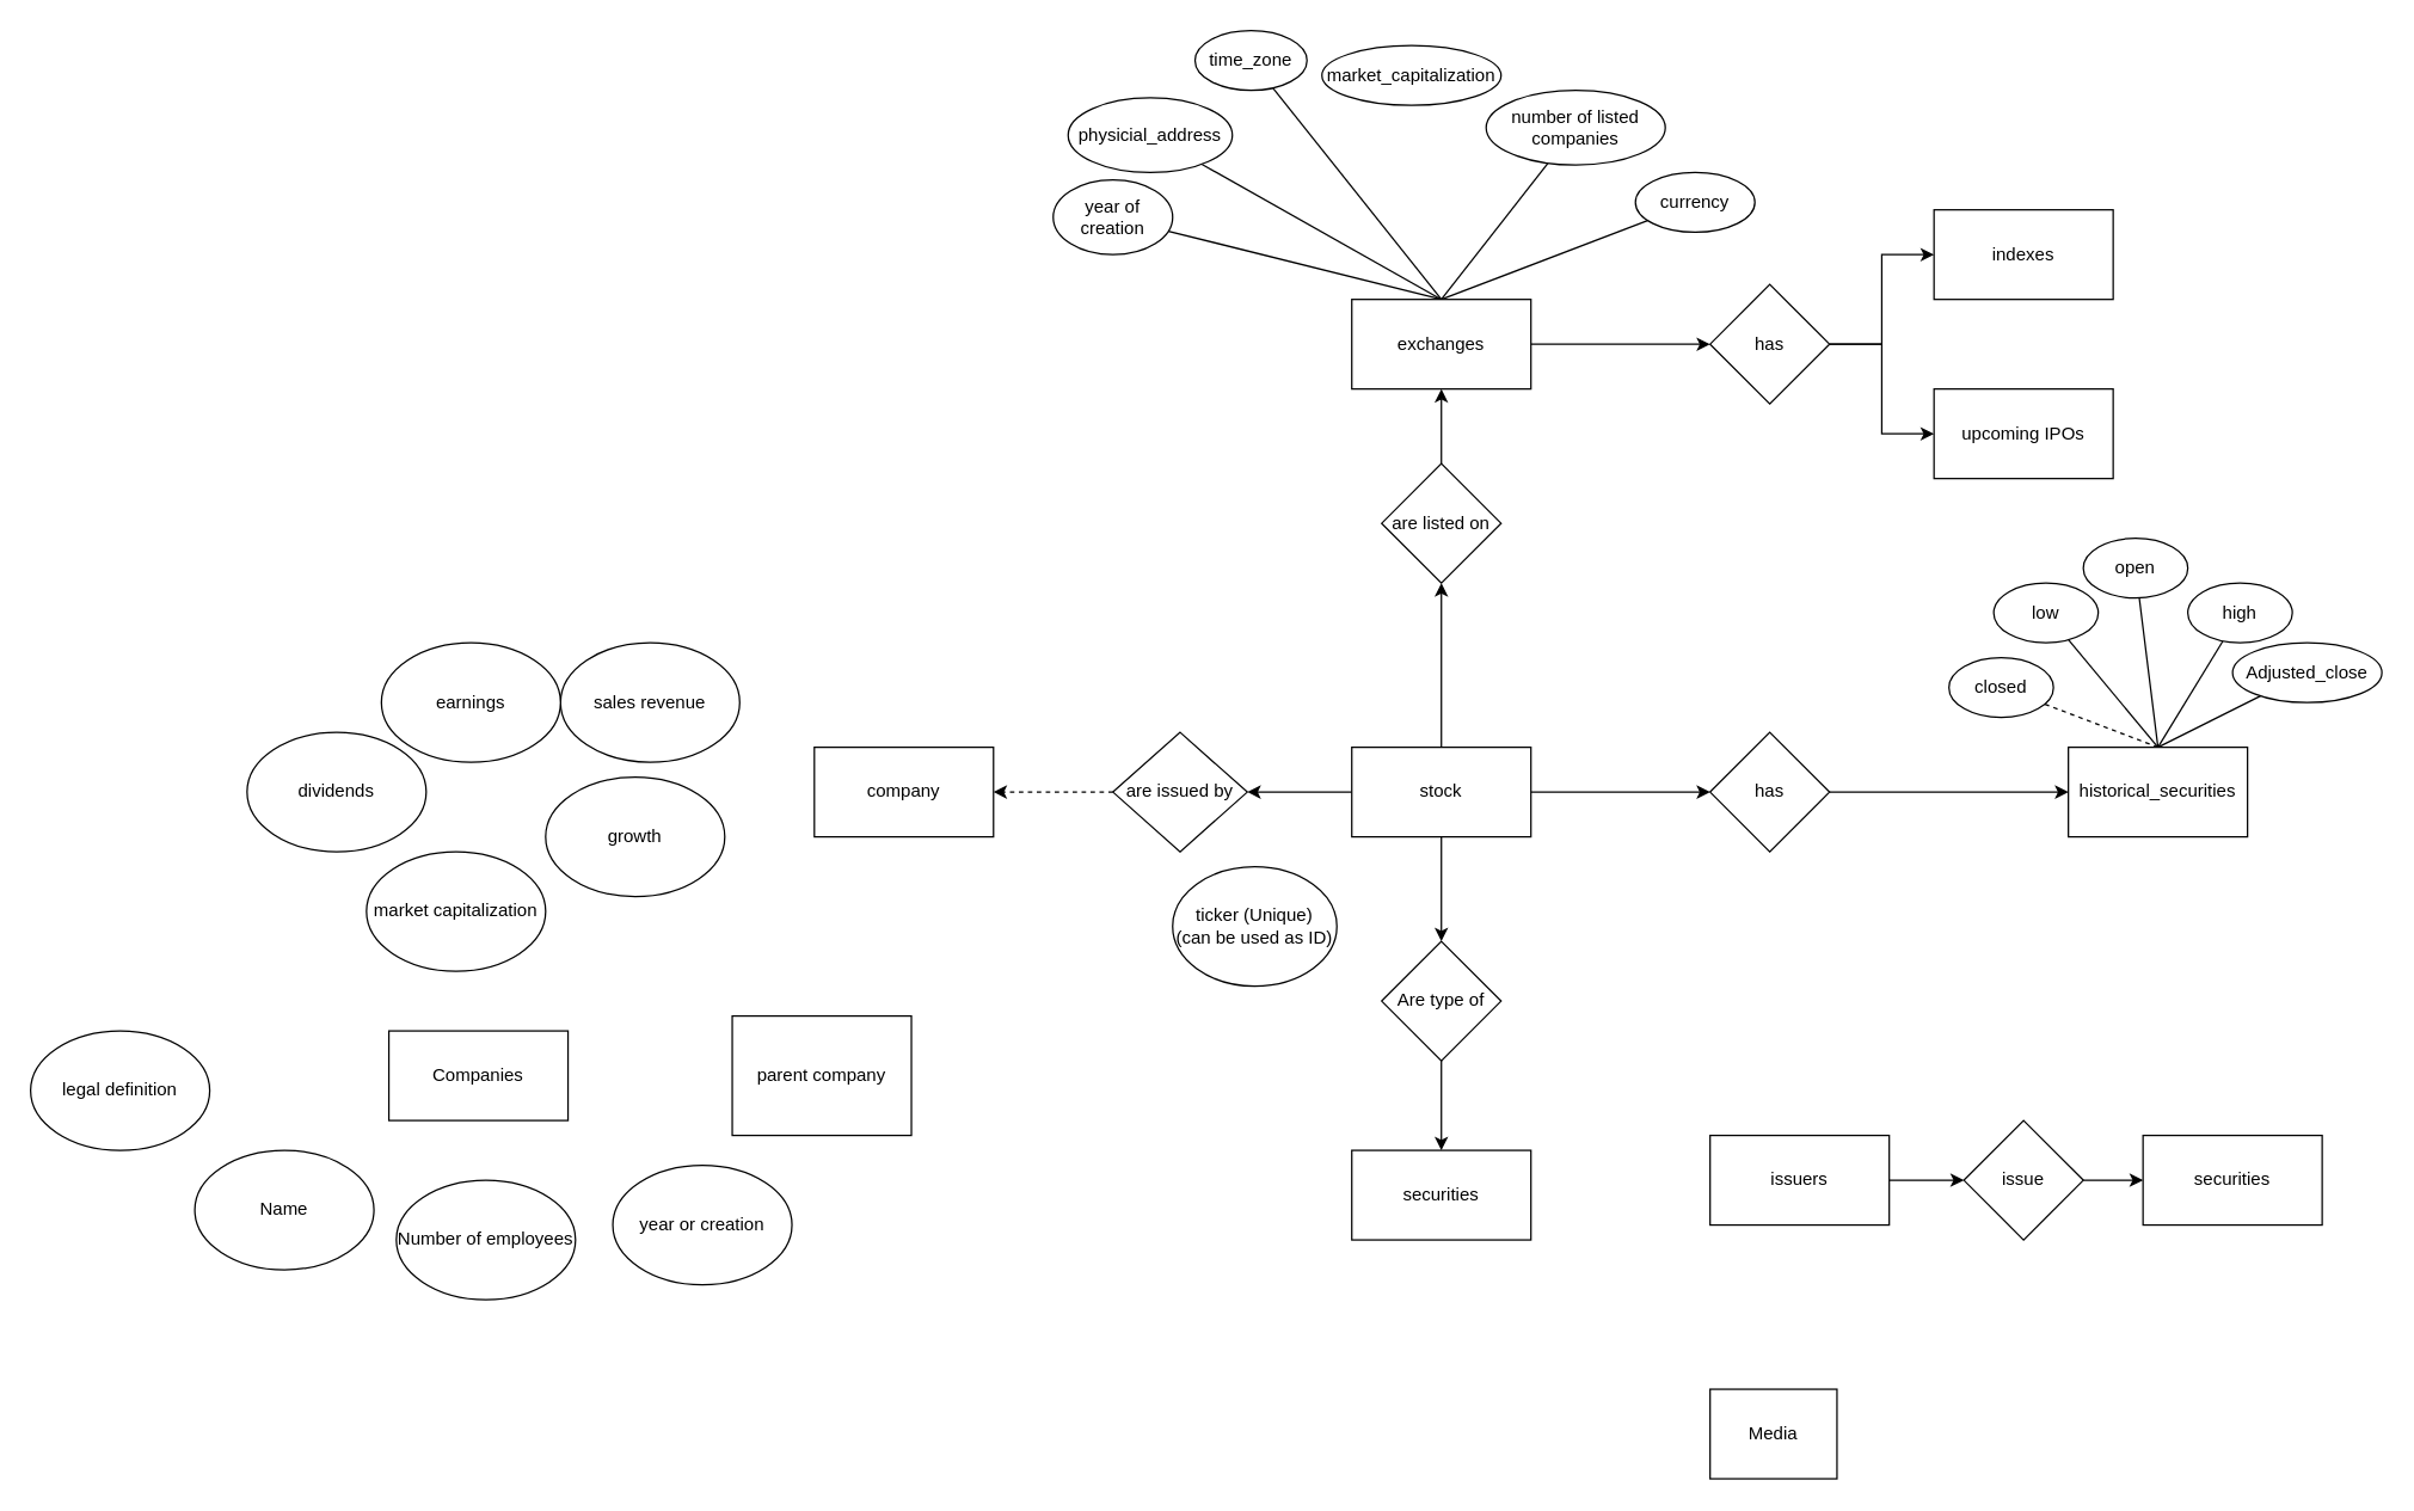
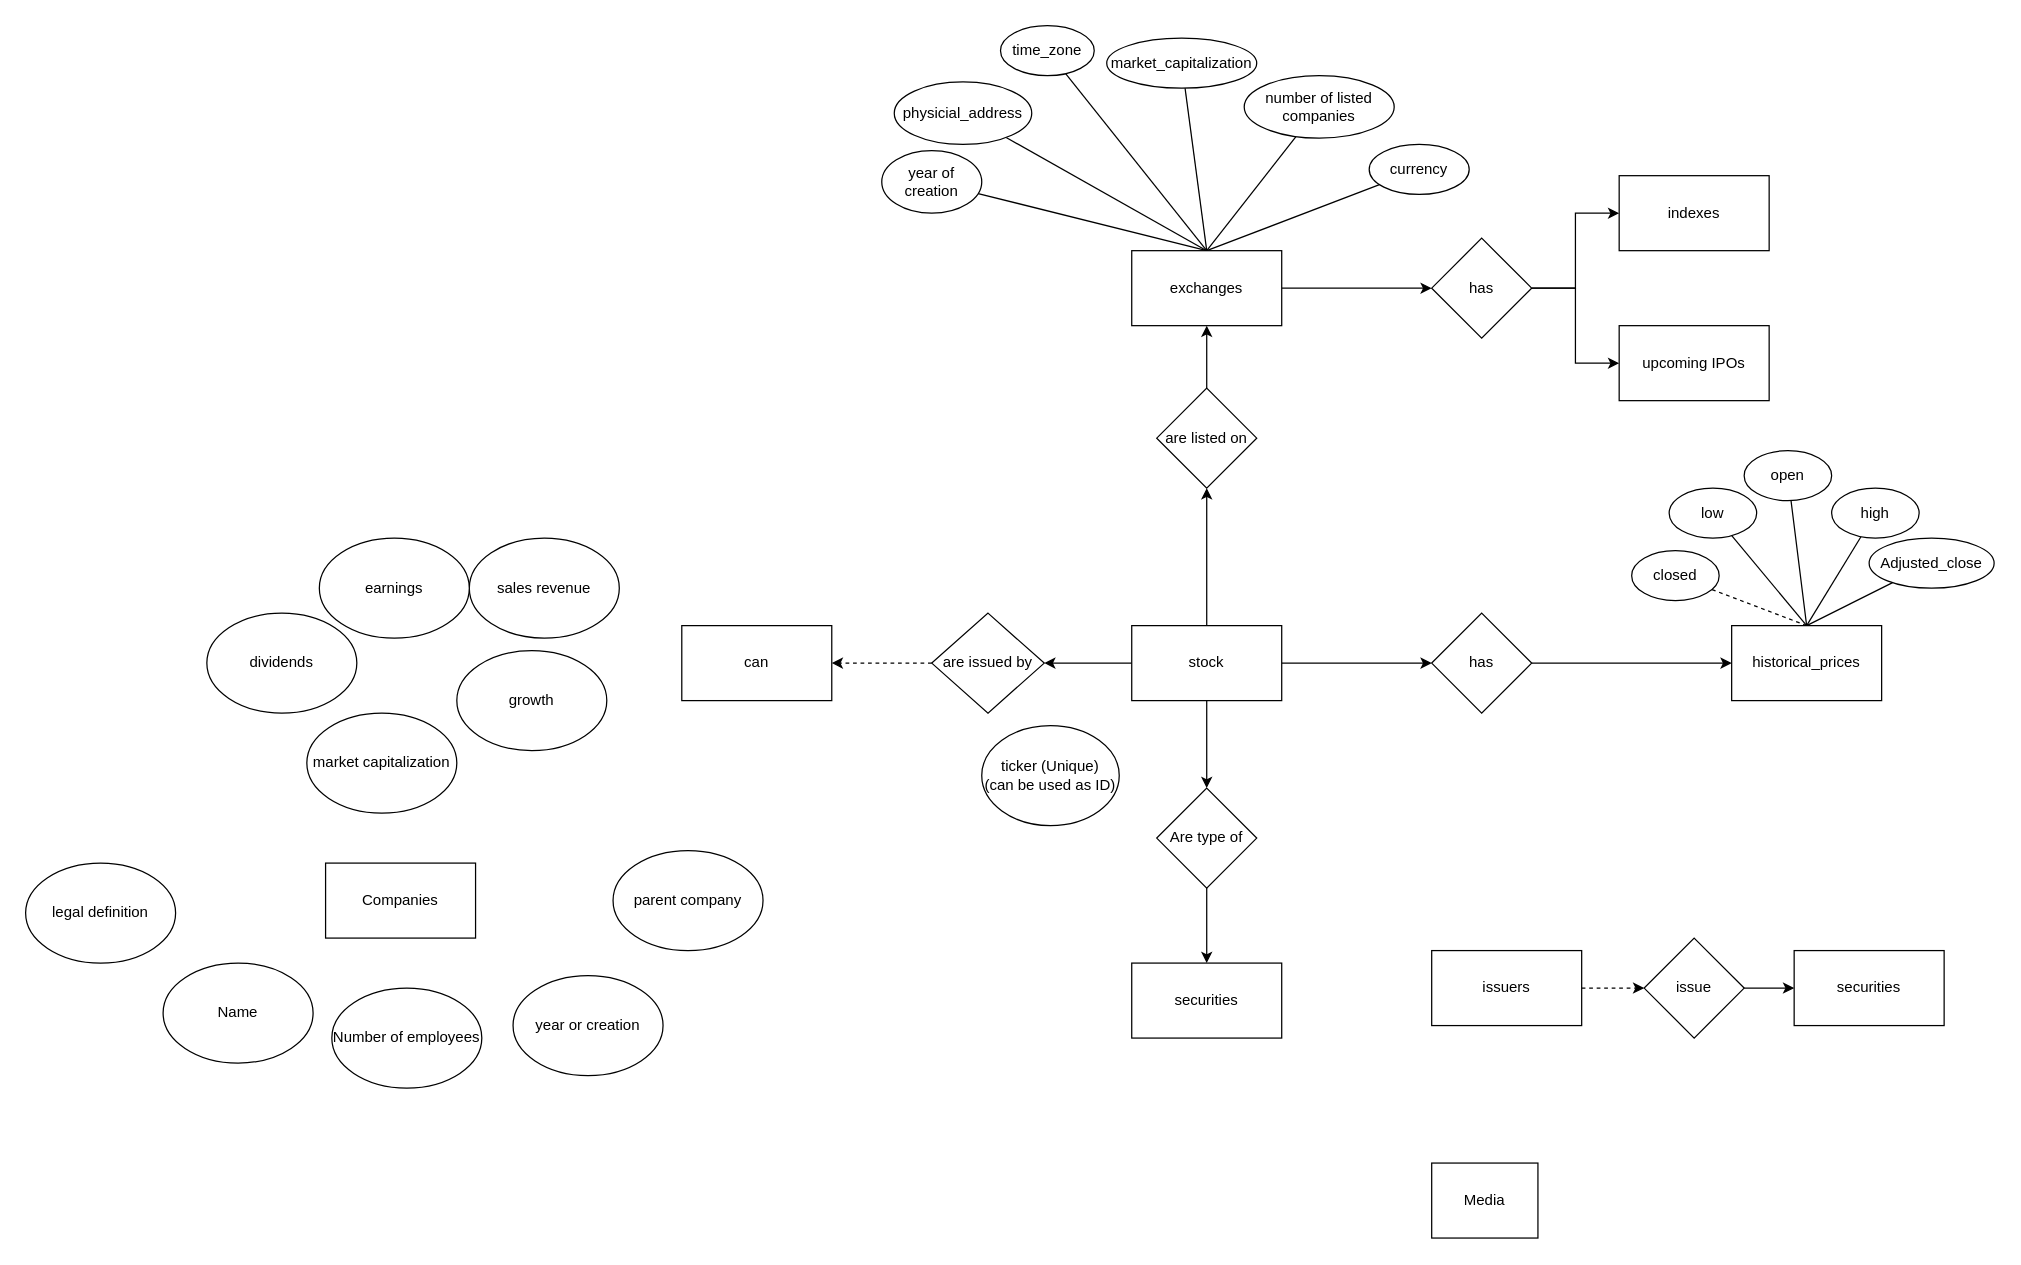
  <mxCell id="0" />
  <mxCell id="1" parent="0" />
  <mxCell id="2" style="edgeStyle=orthogonalEdgeStyle;rounded=0;orthogonalLoop=1;jettySize=auto;html=1;exitX=1;exitY=0.5;exitDx=0;exitDy=0;entryX=0;entryY=0.5;entryDx=0;entryDy=0;endArrow=classic;endFill=1;" parent="1" source="6" target="27" edge="1"><mxGeometry relative="1" as="geometry" /></mxCell>
  <mxCell id="3" style="edgeStyle=orthogonalEdgeStyle;rounded=0;orthogonalLoop=1;jettySize=auto;html=1;exitX=0.5;exitY=0;exitDx=0;exitDy=0;entryX=0.5;entryY=1;entryDx=0;entryDy=0;startArrow=none;startFill=0;endArrow=classic;endFill=1;" parent="1" source="6" target="42" edge="1"><mxGeometry relative="1" as="geometry" /></mxCell>
  <mxCell id="4" style="edgeStyle=orthogonalEdgeStyle;rounded=0;orthogonalLoop=1;jettySize=auto;html=1;exitX=0;exitY=0.5;exitDx=0;exitDy=0;entryX=1;entryY=0.5;entryDx=0;entryDy=0;startArrow=none;startFill=0;endArrow=classic;endFill=1;" parent="1" source="6" target="56" edge="1"><mxGeometry relative="1" as="geometry" /></mxCell>
  <mxCell id="5" style="edgeStyle=orthogonalEdgeStyle;rounded=0;orthogonalLoop=1;jettySize=auto;html=1;exitX=0.5;exitY=1;exitDx=0;exitDy=0;entryX=0.5;entryY=0;entryDx=0;entryDy=0;startArrow=none;startFill=0;endArrow=classic;endFill=1;" parent="1" source="6" target="64" edge="1"><mxGeometry relative="1" as="geometry" /></mxCell>
  <mxCell id="6" value="stock" style="rounded=0;whiteSpace=wrap;html=1;" parent="1" vertex="1"><mxGeometry x="905" y="500" width="120" height="60" as="geometry" /></mxCell>
  <mxCell id="7" value="ticker (Unique)&lt;br&gt;(can be used as ID)" style="ellipse;whiteSpace=wrap;html=1;" parent="1" vertex="1"><mxGeometry x="785" y="580" width="110" height="80" as="geometry" /></mxCell>
  <mxCell id="8" value="Companies" style="rounded=0;whiteSpace=wrap;html=1;" parent="1" vertex="1"><mxGeometry x="260" y="690" width="120" height="60" as="geometry" /></mxCell>
  <mxCell id="9" value="Name" style="ellipse;whiteSpace=wrap;html=1;" parent="1" vertex="1"><mxGeometry x="130" y="770" width="120" height="80" as="geometry" /></mxCell>
  <mxCell id="10" value="Number of employees" style="ellipse;whiteSpace=wrap;html=1;" parent="1" vertex="1"><mxGeometry x="265" y="790" width="120" height="80" as="geometry" /></mxCell>
  <mxCell id="11" value="year or creation" style="ellipse;whiteSpace=wrap;html=1;" parent="1" vertex="1"><mxGeometry x="410" y="780" width="120" height="80" as="geometry" /></mxCell>
- <mxCell id="12" value="parent company" style="whiteSpace=wrap;html=1;rounded=0;" parent="1" vertex="1"><mxGeometry x="490" y="680" width="120" height="80" as="geometry" /></mxCell>
+ <mxCell id="12" value="parent company" style="ellipse;whiteSpace=wrap;html=1;" parent="1" vertex="1"><mxGeometry x="490" y="680" width="120" height="80" as="geometry" /></mxCell>
  <mxCell id="13" value="legal definition" style="ellipse;whiteSpace=wrap;html=1;" parent="1" vertex="1"><mxGeometry x="20" y="690" width="120" height="80" as="geometry" /></mxCell>
  <mxCell id="14" value="dividends" style="ellipse;whiteSpace=wrap;html=1;" parent="1" vertex="1"><mxGeometry x="165" y="490" width="120" height="80" as="geometry" /></mxCell>
  <mxCell id="15" value="sales revenue" style="ellipse;whiteSpace=wrap;html=1;" parent="1" vertex="1"><mxGeometry x="375" y="430" width="120" height="80" as="geometry" /></mxCell>
  <mxCell id="16" value="growth" style="ellipse;whiteSpace=wrap;html=1;" parent="1" vertex="1"><mxGeometry x="365" y="520" width="120" height="80" as="geometry" /></mxCell>
  <mxCell id="17" value="earnings" style="ellipse;whiteSpace=wrap;html=1;" parent="1" vertex="1"><mxGeometry x="255" y="430" width="120" height="80" as="geometry" /></mxCell>
  <mxCell id="18" value="market capitalization" style="ellipse;whiteSpace=wrap;html=1;" parent="1" vertex="1"><mxGeometry x="245" y="570" width="120" height="80" as="geometry" /></mxCell>
  <mxCell id="19" value="Media" style="rounded=0;whiteSpace=wrap;html=1;" parent="1" vertex="1"><mxGeometry x="1145" y="930" width="85" height="60" as="geometry" /></mxCell>
  <mxCell id="20" style="edgeStyle=none;rounded=0;orthogonalLoop=1;jettySize=auto;html=1;exitX=0.5;exitY=0;exitDx=0;exitDy=0;endArrow=none;endFill=0;" parent="1" source="25" target="31" edge="1"><mxGeometry relative="1" as="geometry" /></mxCell>
  <mxCell id="21" style="edgeStyle=none;rounded=0;orthogonalLoop=1;jettySize=auto;html=1;exitX=0.5;exitY=0;exitDx=0;exitDy=0;endArrow=none;endFill=0;dashed=1;" parent="1" source="25" target="32" edge="1"><mxGeometry relative="1" as="geometry" /></mxCell>
  <mxCell id="22" style="edgeStyle=none;rounded=0;orthogonalLoop=1;jettySize=auto;html=1;exitX=0.5;exitY=0;exitDx=0;exitDy=0;endArrow=none;endFill=0;" parent="1" source="25" target="29" edge="1"><mxGeometry relative="1" as="geometry" /></mxCell>
  <mxCell id="23" style="edgeStyle=none;rounded=0;orthogonalLoop=1;jettySize=auto;html=1;exitX=0.5;exitY=0;exitDx=0;exitDy=0;endArrow=none;endFill=0;" parent="1" source="25" target="28" edge="1"><mxGeometry relative="1" as="geometry" /></mxCell>
  <mxCell id="24" style="edgeStyle=none;rounded=0;orthogonalLoop=1;jettySize=auto;html=1;exitX=0.5;exitY=0;exitDx=0;exitDy=0;endArrow=none;endFill=0;" parent="1" source="25" target="30" edge="1"><mxGeometry relative="1" as="geometry" /></mxCell>
- <mxCell id="25" value="historical_securities" style="rounded=0;whiteSpace=wrap;html=1;" parent="1" vertex="1"><mxGeometry x="1385" y="500" width="120" height="60" as="geometry" /></mxCell>
+ <mxCell id="25" value="historical_prices" style="rounded=0;whiteSpace=wrap;html=1;" parent="1" vertex="1"><mxGeometry x="1385" y="500" width="120" height="60" as="geometry" /></mxCell>
  <mxCell id="26" style="edgeStyle=orthogonalEdgeStyle;rounded=0;orthogonalLoop=1;jettySize=auto;html=1;exitX=1;exitY=0.5;exitDx=0;exitDy=0;entryX=0;entryY=0.5;entryDx=0;entryDy=0;endArrow=classic;endFill=1;" parent="1" source="27" target="25" edge="1"><mxGeometry relative="1" as="geometry" /></mxCell>
  <mxCell id="27" value="has" style="rhombus;whiteSpace=wrap;html=1;" parent="1" vertex="1"><mxGeometry x="1145" y="490" width="80" height="80" as="geometry" /></mxCell>
  <mxCell id="28" value="high" style="ellipse;whiteSpace=wrap;html=1;" parent="1" vertex="1"><mxGeometry x="1465" y="390" width="70" height="40" as="geometry" /></mxCell>
  <mxCell id="29" value="open" style="ellipse;whiteSpace=wrap;html=1;" parent="1" vertex="1"><mxGeometry x="1395" y="360" width="70" height="40" as="geometry" /></mxCell>
  <mxCell id="30" value="Adjusted_close" style="ellipse;whiteSpace=wrap;html=1;" parent="1" vertex="1"><mxGeometry x="1495" y="430" width="100" height="40" as="geometry" /></mxCell>
  <mxCell id="31" value="low" style="ellipse;whiteSpace=wrap;html=1;" parent="1" vertex="1"><mxGeometry x="1335" y="390" width="70" height="40" as="geometry" /></mxCell>
  <mxCell id="32" value="closed" style="ellipse;whiteSpace=wrap;html=1;" parent="1" vertex="1"><mxGeometry x="1305" y="440" width="70" height="40" as="geometry" /></mxCell>
  <mxCell id="33" style="rounded=0;orthogonalLoop=1;jettySize=auto;html=1;exitX=0.5;exitY=0;exitDx=0;exitDy=0;startArrow=none;startFill=0;endArrow=none;endFill=0;" parent="1" source="40" target="43" edge="1"><mxGeometry relative="1" as="geometry" /></mxCell>
+ <mxCell id="34" style="edgeStyle=none;rounded=0;orthogonalLoop=1;jettySize=auto;html=1;exitX=0.5;exitY=0;exitDx=0;exitDy=0;startArrow=none;startFill=0;endArrow=none;endFill=0;" parent="1" source="40" target="45" edge="1"><mxGeometry relative="1" as="geometry" /></mxCell>
  <mxCell id="35" style="edgeStyle=none;rounded=0;orthogonalLoop=1;jettySize=auto;html=1;exitX=0.5;exitY=0;exitDx=0;exitDy=0;startArrow=none;startFill=0;endArrow=none;endFill=0;" parent="1" source="40" target="46" edge="1"><mxGeometry relative="1" as="geometry" /></mxCell>
  <mxCell id="36" style="edgeStyle=none;rounded=0;orthogonalLoop=1;jettySize=auto;html=1;exitX=0.5;exitY=0;exitDx=0;exitDy=0;startArrow=none;startFill=0;endArrow=none;endFill=0;" parent="1" source="40" target="44" edge="1"><mxGeometry relative="1" as="geometry" /></mxCell>
  <mxCell id="37" style="edgeStyle=none;rounded=0;orthogonalLoop=1;jettySize=auto;html=1;exitX=0.5;exitY=0;exitDx=0;exitDy=0;startArrow=none;startFill=0;endArrow=none;endFill=0;" parent="1" source="40" target="47" edge="1"><mxGeometry relative="1" as="geometry" /></mxCell>
  <mxCell id="38" style="edgeStyle=none;rounded=0;orthogonalLoop=1;jettySize=auto;html=1;exitX=0.5;exitY=0;exitDx=0;exitDy=0;startArrow=none;startFill=0;endArrow=none;endFill=0;" parent="1" source="40" target="48" edge="1"><mxGeometry relative="1" as="geometry" /></mxCell>
  <mxCell id="39" style="edgeStyle=orthogonalEdgeStyle;rounded=0;orthogonalLoop=1;jettySize=auto;html=1;exitX=1;exitY=0.5;exitDx=0;exitDy=0;entryX=0;entryY=0.5;entryDx=0;entryDy=0;startArrow=none;startFill=0;endArrow=classic;endFill=1;" parent="1" source="40" target="52" edge="1"><mxGeometry relative="1" as="geometry" /></mxCell>
  <mxCell id="40" value="exchanges" style="rounded=0;whiteSpace=wrap;html=1;" parent="1" vertex="1"><mxGeometry x="905" y="200" width="120" height="60" as="geometry" /></mxCell>
  <mxCell id="41" style="edgeStyle=orthogonalEdgeStyle;rounded=0;orthogonalLoop=1;jettySize=auto;html=1;exitX=0.5;exitY=0;exitDx=0;exitDy=0;entryX=0.5;entryY=1;entryDx=0;entryDy=0;startArrow=none;startFill=0;endArrow=classic;endFill=1;" parent="1" source="42" target="40" edge="1"><mxGeometry relative="1" as="geometry" /></mxCell>
  <mxCell id="42" value="are listed on" style="rhombus;whiteSpace=wrap;html=1;" parent="1" vertex="1"><mxGeometry x="925" y="310" width="80" height="80" as="geometry" /></mxCell>
  <mxCell id="43" value="time_zone" style="ellipse;whiteSpace=wrap;html=1;" parent="1" vertex="1"><mxGeometry x="800" y="20" width="75" height="40" as="geometry" /></mxCell>
  <mxCell id="44" value="currency" style="ellipse;whiteSpace=wrap;html=1;" parent="1" vertex="1"><mxGeometry x="1095" y="115" width="80" height="40" as="geometry" /></mxCell>
  <mxCell id="45" value="market_capitalization" style="ellipse;whiteSpace=wrap;html=1;" parent="1" vertex="1"><mxGeometry x="885" y="30" width="120" height="40" as="geometry" /></mxCell>
  <mxCell id="46" value="number of listed companies" style="ellipse;whiteSpace=wrap;html=1;" parent="1" vertex="1"><mxGeometry x="995" y="60" width="120" height="50" as="geometry" /></mxCell>
  <mxCell id="47" value="physicial_address" style="ellipse;whiteSpace=wrap;html=1;" parent="1" vertex="1"><mxGeometry x="715" y="65" width="110" height="50" as="geometry" /></mxCell>
  <mxCell id="48" value="year of creation" style="ellipse;whiteSpace=wrap;html=1;" parent="1" vertex="1"><mxGeometry x="705" y="120" width="80" height="50" as="geometry" /></mxCell>
  <mxCell id="49" value="indexes" style="rounded=0;whiteSpace=wrap;html=1;" parent="1" vertex="1"><mxGeometry x="1295" y="140" width="120" height="60" as="geometry" /></mxCell>
  <mxCell id="50" style="edgeStyle=orthogonalEdgeStyle;rounded=0;orthogonalLoop=1;jettySize=auto;html=1;exitX=1;exitY=0.5;exitDx=0;exitDy=0;entryX=0;entryY=0.5;entryDx=0;entryDy=0;startArrow=none;startFill=0;endArrow=classic;endFill=1;" parent="1" source="52" target="49" edge="1"><mxGeometry relative="1" as="geometry" /></mxCell>
  <mxCell id="51" style="edgeStyle=orthogonalEdgeStyle;rounded=0;orthogonalLoop=1;jettySize=auto;html=1;exitX=1;exitY=0.5;exitDx=0;exitDy=0;entryX=0;entryY=0.5;entryDx=0;entryDy=0;startArrow=none;startFill=0;endArrow=classic;endFill=1;" parent="1" source="52" target="53" edge="1"><mxGeometry relative="1" as="geometry" /></mxCell>
  <mxCell id="52" value="has" style="rhombus;whiteSpace=wrap;html=1;" parent="1" vertex="1"><mxGeometry x="1145" y="190" width="80" height="80" as="geometry" /></mxCell>
  <mxCell id="53" value="upcoming IPOs" style="rounded=0;whiteSpace=wrap;html=1;" parent="1" vertex="1"><mxGeometry x="1295" y="260" width="120" height="60" as="geometry" /></mxCell>
- <mxCell id="54" value="company" style="rounded=0;whiteSpace=wrap;html=1;" parent="1" vertex="1"><mxGeometry x="545" y="500" width="120" height="60" as="geometry" /></mxCell>
+ <mxCell id="54" value="can" style="rounded=0;whiteSpace=wrap;html=1;" parent="1" vertex="1"><mxGeometry x="545" y="500" width="120" height="60" as="geometry" /></mxCell>
  <mxCell id="55" style="edgeStyle=orthogonalEdgeStyle;rounded=0;orthogonalLoop=1;jettySize=auto;html=1;exitX=0;exitY=0.5;exitDx=0;exitDy=0;entryX=1;entryY=0.5;entryDx=0;entryDy=0;startArrow=none;startFill=0;endArrow=classic;endFill=1;dashed=1;" parent="1" source="56" target="54" edge="1"><mxGeometry relative="1" as="geometry" /></mxCell>
  <mxCell id="56" value="are issued by" style="rhombus;whiteSpace=wrap;html=1;" parent="1" vertex="1"><mxGeometry x="745" y="490" width="90" height="80" as="geometry" /></mxCell>
  <mxCell id="57" value="securities" style="rounded=0;whiteSpace=wrap;html=1;" parent="1" vertex="1"><mxGeometry x="1435" y="760" width="120" height="60" as="geometry" /></mxCell>
- <mxCell id="58" style="edgeStyle=orthogonalEdgeStyle;rounded=0;orthogonalLoop=1;jettySize=auto;html=1;exitX=1;exitY=0.5;exitDx=0;exitDy=0;entryX=0;entryY=0.5;entryDx=0;entryDy=0;startArrow=none;startFill=0;endArrow=classic;endFill=1;" parent="1" source="59" target="61" edge="1"><mxGeometry relative="1" as="geometry" /></mxCell>
+ <mxCell id="58" style="edgeStyle=orthogonalEdgeStyle;rounded=0;orthogonalLoop=1;jettySize=auto;html=1;exitX=1;exitY=0.5;exitDx=0;exitDy=0;entryX=0;entryY=0.5;entryDx=0;entryDy=0;startArrow=none;startFill=0;endArrow=classic;endFill=1;dashed=1;" parent="1" source="59" target="61" edge="1"><mxGeometry relative="1" as="geometry" /></mxCell>
  <mxCell id="59" value="issuers" style="rounded=0;whiteSpace=wrap;html=1;" parent="1" vertex="1"><mxGeometry x="1145" y="760" width="120" height="60" as="geometry" /></mxCell>
  <mxCell id="60" style="edgeStyle=orthogonalEdgeStyle;rounded=0;orthogonalLoop=1;jettySize=auto;html=1;exitX=1;exitY=0.5;exitDx=0;exitDy=0;entryX=0;entryY=0.5;entryDx=0;entryDy=0;startArrow=none;startFill=0;endArrow=classic;endFill=1;" parent="1" source="61" target="57" edge="1"><mxGeometry relative="1" as="geometry" /></mxCell>
  <mxCell id="61" value="issue" style="rhombus;whiteSpace=wrap;html=1;" parent="1" vertex="1"><mxGeometry x="1315" y="750" width="80" height="80" as="geometry" /></mxCell>
  <mxCell id="62" value="securities" style="rounded=0;whiteSpace=wrap;html=1;" parent="1" vertex="1"><mxGeometry x="905" y="770" width="120" height="60" as="geometry" /></mxCell>
  <mxCell id="63" style="edgeStyle=orthogonalEdgeStyle;rounded=0;orthogonalLoop=1;jettySize=auto;html=1;exitX=0.5;exitY=1;exitDx=0;exitDy=0;entryX=0.5;entryY=0;entryDx=0;entryDy=0;startArrow=none;startFill=0;endArrow=classic;endFill=1;" parent="1" source="64" target="62" edge="1"><mxGeometry relative="1" as="geometry" /></mxCell>
  <mxCell id="64" value="Are type of" style="rhombus;whiteSpace=wrap;html=1;" parent="1" vertex="1"><mxGeometry x="925" y="630" width="80" height="80" as="geometry" /></mxCell>
